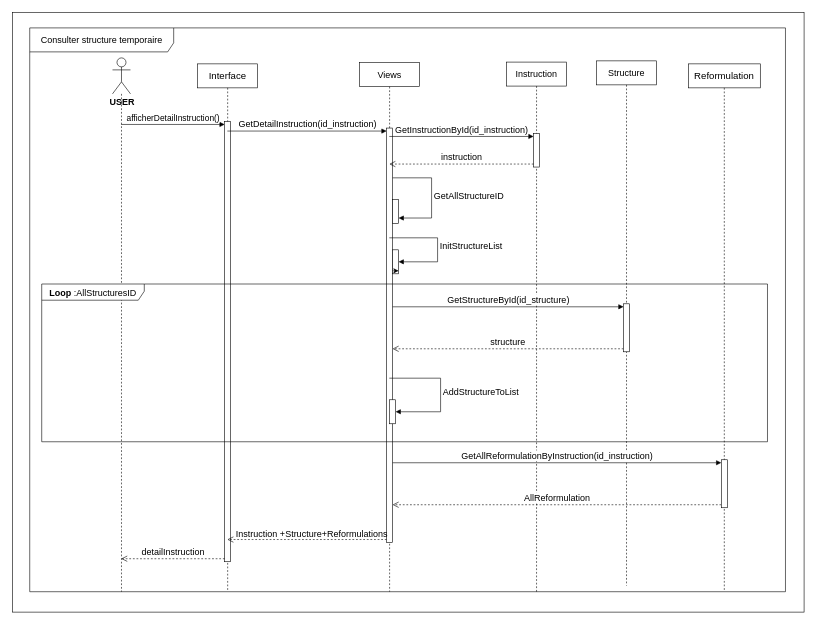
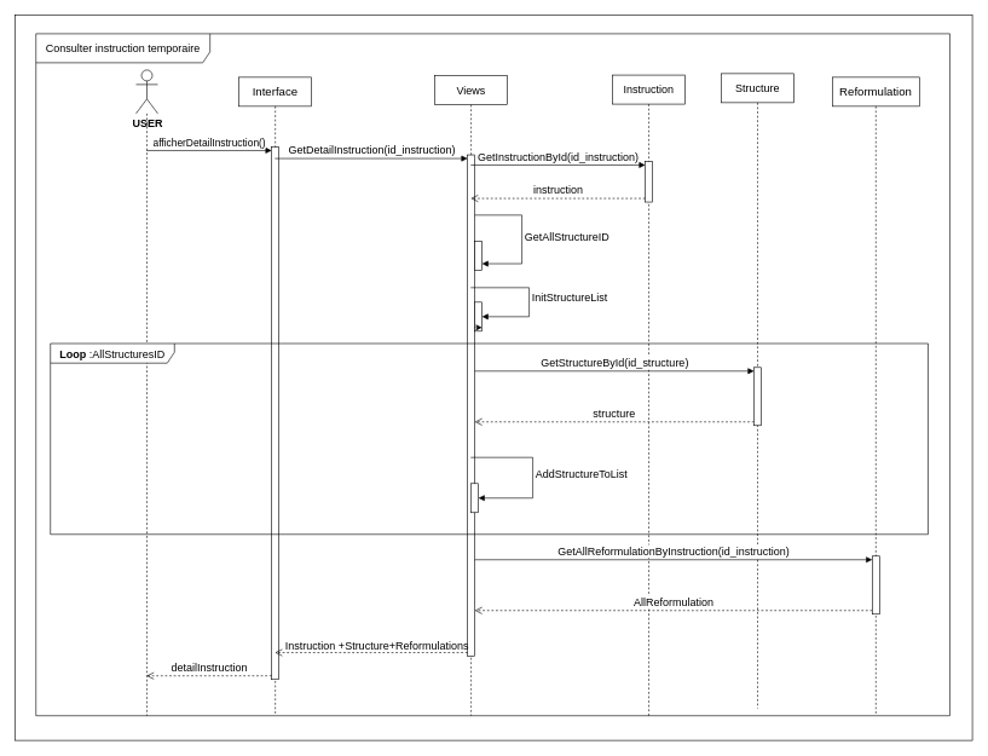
  <mxCell id="0" />
  <mxCell id="1" parent="0" />
  <mxCell id="2" value="" style="rounded=0;whiteSpace=wrap;html=1;" vertex="1" parent="1"><mxGeometry x="20" y="20" width="1320" height="1000" as="geometry" /></mxCell>
  <mxCell id="3" value="" style="shape=umlLifeline;perimeter=lifelinePerimeter;whiteSpace=wrap;html=1;container=1;dropTarget=0;collapsible=0;recursiveResize=0;outlineConnect=0;portConstraint=eastwest;newEdgeStyle={&quot;curved&quot;:0,&quot;rounded&quot;:0};participant=umlActor;size=60;" vertex="1" parent="1"><mxGeometry x="187" y="96" width="30" height="890" as="geometry" /></mxCell>
  <mxCell id="4" value="&lt;font style=&quot;font-size: 16px;&quot;&gt;Interface&lt;/font&gt;" style="shape=umlLifeline;perimeter=lifelinePerimeter;whiteSpace=wrap;html=1;container=1;dropTarget=0;collapsible=0;recursiveResize=0;outlineConnect=0;portConstraint=eastwest;newEdgeStyle={&quot;curved&quot;:0,&quot;rounded&quot;:0};" vertex="1" parent="1"><mxGeometry x="329" y="106" width="100" height="880" as="geometry" /></mxCell>
  <mxCell id="5" value="" style="html=1;points=[[0,0,0,0,5],[0,1,0,0,-5],[1,0,0,0,5],[1,1,0,0,-5]];perimeter=orthogonalPerimeter;outlineConnect=0;targetShapes=umlLifeline;portConstraint=eastwest;newEdgeStyle={&quot;curved&quot;:0,&quot;rounded&quot;:0};" vertex="1" parent="4"><mxGeometry x="45" y="96" width="10" height="734" as="geometry" /></mxCell>
  <mxCell id="6" value="&lt;font style=&quot;font-size: 15px;&quot;&gt;Views&lt;/font&gt;" style="shape=umlLifeline;perimeter=lifelinePerimeter;whiteSpace=wrap;html=1;container=1;dropTarget=0;collapsible=0;recursiveResize=0;outlineConnect=0;portConstraint=eastwest;newEdgeStyle={&quot;curved&quot;:0,&quot;rounded&quot;:0};" vertex="1" parent="1"><mxGeometry x="599" y="104" width="100" height="882" as="geometry" /></mxCell>
  <mxCell id="7" value="" style="html=1;points=[[0,0,0,0,5],[0,1,0,0,-5],[1,0,0,0,5],[1,1,0,0,-5]];perimeter=orthogonalPerimeter;outlineConnect=0;targetShapes=umlLifeline;portConstraint=eastwest;newEdgeStyle={&quot;curved&quot;:0,&quot;rounded&quot;:0};" vertex="1" parent="6"><mxGeometry x="45" y="109" width="10" height="691" as="geometry" /></mxCell>
  <mxCell id="8" value="" style="html=1;points=[[0,0,0,0,5],[0,1,0,0,-5],[1,0,0,0,5],[1,1,0,0,-5]];perimeter=orthogonalPerimeter;outlineConnect=0;targetShapes=umlLifeline;portConstraint=eastwest;newEdgeStyle={&quot;curved&quot;:0,&quot;rounded&quot;:0};" vertex="1" parent="6"><mxGeometry x="55" y="228" width="10" height="40" as="geometry" /></mxCell>
  <mxCell id="9" value="&lt;font style=&quot;font-size: 15px;&quot;&gt;GetAllStructureID&lt;/font&gt;" style="html=1;align=left;spacingLeft=2;endArrow=block;rounded=0;edgeStyle=orthogonalEdgeStyle;curved=0;rounded=0;" edge="1" parent="6" source="7"><mxGeometry relative="1" as="geometry"><mxPoint x="48.833" y="192.0" as="sourcePoint" /><Array as="points"><mxPoint x="120" y="192" /><mxPoint x="120" y="259" /></Array><mxPoint x="65" y="259" as="targetPoint" /></mxGeometry></mxCell>
  <mxCell id="10" value="" style="html=1;points=[[0,0,0,0,5],[0,1,0,0,-5],[1,0,0,0,5],[1,1,0,0,-5]];perimeter=orthogonalPerimeter;outlineConnect=0;targetShapes=umlLifeline;portConstraint=eastwest;newEdgeStyle={&quot;curved&quot;:0,&quot;rounded&quot;:0};" vertex="1" parent="6"><mxGeometry x="55" y="312" width="10" height="40" as="geometry" /></mxCell>
  <mxCell id="11" style="edgeStyle=orthogonalEdgeStyle;rounded=0;orthogonalLoop=1;jettySize=auto;html=1;curved=0;exitX=0;exitY=1;exitDx=0;exitDy=-5;exitPerimeter=0;entryX=1;entryY=1;entryDx=0;entryDy=-5;entryPerimeter=0;" edge="1" parent="6" source="10" target="10"><mxGeometry relative="1" as="geometry" /></mxCell>
  <mxCell id="12" value="&lt;font style=&quot;font-size: 15px;&quot;&gt;InitStructureList&lt;/font&gt;" style="html=1;align=left;spacingLeft=2;endArrow=block;rounded=0;edgeStyle=orthogonalEdgeStyle;curved=0;rounded=0;" edge="1" parent="6" source="6" target="10"><mxGeometry relative="1" as="geometry"><mxPoint x="147" y="282" as="sourcePoint" /><Array as="points"><mxPoint x="130" y="292" /><mxPoint x="130" y="332" /></Array></mxGeometry></mxCell>
  <mxCell id="13" value="&lt;font style=&quot;font-size: 15px;&quot;&gt;Instruction&lt;/font&gt;" style="shape=umlLifeline;perimeter=lifelinePerimeter;whiteSpace=wrap;html=1;container=1;dropTarget=0;collapsible=0;recursiveResize=0;outlineConnect=0;portConstraint=eastwest;newEdgeStyle={&quot;curved&quot;:0,&quot;rounded&quot;:0};" vertex="1" parent="1"><mxGeometry x="844" y="103" width="100" height="883" as="geometry" /></mxCell>
  <mxCell id="14" value="" style="html=1;points=[[0,0,0,0,5],[0,1,0,0,-5],[1,0,0,0,5],[1,1,0,0,-5]];perimeter=orthogonalPerimeter;outlineConnect=0;targetShapes=umlLifeline;portConstraint=eastwest;newEdgeStyle={&quot;curved&quot;:0,&quot;rounded&quot;:0};" vertex="1" parent="13"><mxGeometry x="45" y="119" width="10" height="56" as="geometry" /></mxCell>
  <mxCell id="15" value="&lt;font style=&quot;font-size: 15px;&quot;&gt;Structure&lt;/font&gt;" style="shape=umlLifeline;perimeter=lifelinePerimeter;whiteSpace=wrap;html=1;container=1;dropTarget=0;collapsible=0;recursiveResize=0;outlineConnect=0;portConstraint=eastwest;newEdgeStyle={&quot;curved&quot;:0,&quot;rounded&quot;:0};" vertex="1" parent="1"><mxGeometry x="994" y="101" width="100" height="875" as="geometry" /></mxCell>
  <mxCell id="16" value="&lt;font style=&quot;font-size: 14px;&quot;&gt;afficherDetailInstruction()&lt;/font&gt;" style="html=1;verticalAlign=bottom;endArrow=block;curved=0;rounded=0;entryX=0;entryY=0;entryDx=0;entryDy=5;" edge="1" parent="1" source="3" target="5"><mxGeometry relative="1" as="geometry"><mxPoint x="369" y="191" as="sourcePoint" /></mxGeometry></mxCell>
  <mxCell id="17" value="&lt;font style=&quot;font-size: 15px;&quot;&gt;detailInstruction&lt;/font&gt;" style="html=1;verticalAlign=bottom;endArrow=open;dashed=1;endSize=8;curved=0;rounded=0;exitX=0;exitY=1;exitDx=0;exitDy=-5;" edge="1" parent="1" source="5" target="3"><mxGeometry relative="1" as="geometry"><mxPoint x="369" y="261" as="targetPoint" /></mxGeometry></mxCell>
  <mxCell id="18" value="&lt;font style=&quot;font-size: 15px;&quot;&gt;GetDetailInstruction(id_instruction)&lt;/font&gt;" style="html=1;verticalAlign=bottom;endArrow=block;curved=0;rounded=0;entryX=0;entryY=0;entryDx=0;entryDy=5;" edge="1" parent="1" source="4" target="7"><mxGeometry relative="1" as="geometry"><mxPoint x="509" y="211" as="sourcePoint" /></mxGeometry></mxCell>
  <mxCell id="19" value="" style="html=1;verticalAlign=bottom;endArrow=open;dashed=1;endSize=8;curved=0;rounded=0;exitX=0;exitY=1;exitDx=0;exitDy=-5;" edge="1" parent="1" source="7" target="4"><mxGeometry relative="1" as="geometry"><mxPoint x="509" y="281" as="targetPoint" /></mxGeometry></mxCell>
  <mxCell id="20" value="&lt;font style=&quot;font-size: 15px;&quot;&gt;GetInstructionById(id_instruction)&lt;/font&gt;" style="html=1;verticalAlign=bottom;endArrow=block;curved=0;rounded=0;entryX=0;entryY=0;entryDx=0;entryDy=5;" edge="1" parent="1" source="6" target="14"><mxGeometry relative="1" as="geometry"><mxPoint x="749" y="221" as="sourcePoint" /></mxGeometry></mxCell>
  <mxCell id="21" value="&lt;font style=&quot;font-size: 15px;&quot;&gt;instruction&lt;/font&gt;" style="html=1;verticalAlign=bottom;endArrow=open;dashed=1;endSize=8;curved=0;rounded=0;exitX=0;exitY=1;exitDx=0;exitDy=-5;" edge="1" parent="1" source="14" target="6"><mxGeometry relative="1" as="geometry"><mxPoint x="749" y="291" as="targetPoint" /></mxGeometry></mxCell>
  <mxCell id="22" value="&lt;font style=&quot;font-size: 15px;&quot;&gt;&lt;b&gt;Loop &lt;/b&gt;:AllStructuresID&lt;/font&gt;" style="shape=umlFrame;whiteSpace=wrap;html=1;pointerEvents=0;width=171;height=27;" vertex="1" parent="1"><mxGeometry x="69" y="473" width="1210" height="263" as="geometry" /></mxCell>
  <mxCell id="23" value="&lt;font style=&quot;font-size: 15px;&quot;&gt;GetStructureById(id_structure)&lt;/font&gt;" style="html=1;verticalAlign=bottom;endArrow=block;curved=0;rounded=0;entryX=0;entryY=0;entryDx=0;entryDy=5;" edge="1" parent="1" source="7" target="32"><mxGeometry relative="1" as="geometry"><mxPoint x="789" y="641" as="sourcePoint" /></mxGeometry></mxCell>
  <mxCell id="24" value="&lt;font style=&quot;font-size: 15px;&quot;&gt;structure&lt;/font&gt;" style="html=1;verticalAlign=bottom;endArrow=open;dashed=1;endSize=8;curved=0;rounded=0;exitX=0;exitY=1;exitDx=0;exitDy=-5;" edge="1" parent="1" source="32" target="7"><mxGeometry relative="1" as="geometry"><mxPoint x="789" y="711" as="targetPoint" /></mxGeometry></mxCell>
  <mxCell id="25" value="" style="html=1;points=[[0,0,0,0,5],[0,1,0,0,-5],[1,0,0,0,5],[1,1,0,0,-5]];perimeter=orthogonalPerimeter;outlineConnect=0;targetShapes=umlLifeline;portConstraint=eastwest;newEdgeStyle={&quot;curved&quot;:0,&quot;rounded&quot;:0};" vertex="1" parent="1"><mxGeometry x="649" y="666" width="10" height="40" as="geometry" /></mxCell>
  <mxCell id="26" value="&lt;font style=&quot;font-size: 15px;&quot;&gt;AddStructureToList&lt;/font&gt;" style="html=1;align=left;spacingLeft=2;endArrow=block;rounded=0;edgeStyle=orthogonalEdgeStyle;curved=0;rounded=0;" edge="1" parent="1" source="6" target="25"><mxGeometry relative="1" as="geometry"><mxPoint x="704" y="630" as="sourcePoint" /><Array as="points"><mxPoint x="734" y="630" /><mxPoint x="734" y="686" /></Array></mxGeometry></mxCell>
  <mxCell id="27" value="&lt;font style=&quot;font-size: 16px;&quot;&gt;Reformulation&lt;/font&gt;" style="shape=umlLifeline;perimeter=lifelinePerimeter;whiteSpace=wrap;html=1;container=1;dropTarget=0;collapsible=0;recursiveResize=0;outlineConnect=0;portConstraint=eastwest;newEdgeStyle={&quot;curved&quot;:0,&quot;rounded&quot;:0};" vertex="1" parent="1"><mxGeometry x="1147" y="106" width="120" height="880" as="geometry" /></mxCell>
  <mxCell id="28" value="&lt;font style=&quot;font-size: 15px;&quot;&gt;GetAllReformulationByInstruction(id_instruction)&lt;/font&gt;" style="html=1;verticalAlign=bottom;endArrow=block;curved=0;rounded=0;entryX=0;entryY=0;entryDx=0;entryDy=5;" edge="1" parent="1" source="7" target="33"><mxGeometry relative="1" as="geometry"><mxPoint x="639" y="771" as="sourcePoint" /></mxGeometry></mxCell>
  <mxCell id="29" value="&lt;font style=&quot;font-size: 15px;&quot;&gt;AllReformulation&lt;/font&gt;" style="html=1;verticalAlign=bottom;endArrow=open;dashed=1;endSize=8;curved=0;rounded=0;exitX=0;exitY=1;exitDx=0;exitDy=-5;" edge="1" parent="1" source="33" target="7"><mxGeometry relative="1" as="geometry"><mxPoint x="639" y="841" as="targetPoint" /></mxGeometry></mxCell>
  <mxCell id="30" value="&lt;font style=&quot;font-size: 15px;&quot;&gt;Instruction +Structure+Reformulations&lt;/font&gt;" style="text;html=1;align=center;verticalAlign=middle;resizable=0;points=[];autosize=1;strokeColor=none;fillColor=none;" vertex="1" parent="1"><mxGeometry x="379" y="874" width="280" height="30" as="geometry" /></mxCell>
- <mxCell id="31" value="&lt;font style=&quot;font-size: 15px;&quot;&gt;Consulter structure temporaire&lt;/font&gt;" style="shape=umlFrame;whiteSpace=wrap;html=1;pointerEvents=0;recursiveResize=0;container=1;collapsible=0;width=240;height=40;" vertex="1" parent="1"><mxGeometry x="49" y="46" width="1260" height="940" as="geometry" /></mxCell>
+ <mxCell id="31" value="&lt;font style=&quot;font-size: 15px;&quot;&gt;Consulter instruction temporaire&lt;/font&gt;" style="shape=umlFrame;whiteSpace=wrap;html=1;pointerEvents=0;recursiveResize=0;container=1;collapsible=0;width=240;height=40;" vertex="1" parent="1"><mxGeometry x="49" y="46" width="1260" height="940" as="geometry" /></mxCell>
  <mxCell id="32" value="" style="html=1;points=[[0,0,0,0,5],[0,1,0,0,-5],[1,0,0,0,5],[1,1,0,0,-5]];perimeter=orthogonalPerimeter;outlineConnect=0;targetShapes=umlLifeline;portConstraint=eastwest;newEdgeStyle={&quot;curved&quot;:0,&quot;rounded&quot;:0};" vertex="1" parent="31"><mxGeometry x="990" y="460" width="10" height="80" as="geometry" /></mxCell>
  <mxCell id="33" value="" style="html=1;points=[[0,0,0,0,5],[0,1,0,0,-5],[1,0,0,0,5],[1,1,0,0,-5]];perimeter=orthogonalPerimeter;outlineConnect=0;targetShapes=umlLifeline;portConstraint=eastwest;newEdgeStyle={&quot;curved&quot;:0,&quot;rounded&quot;:0};" vertex="1" parent="31"><mxGeometry x="1153" y="720" width="10" height="80" as="geometry" /></mxCell>
  <mxCell id="34" value="&lt;font style=&quot;font-size: 15px;&quot;&gt;&lt;b&gt;USER&lt;/b&gt;&lt;/font&gt;" style="text;html=1;align=center;verticalAlign=middle;resizable=0;points=[];autosize=1;strokeColor=none;fillColor=none;" vertex="1" parent="1"><mxGeometry x="168" y="154" width="70" height="30" as="geometry" /></mxCell>
